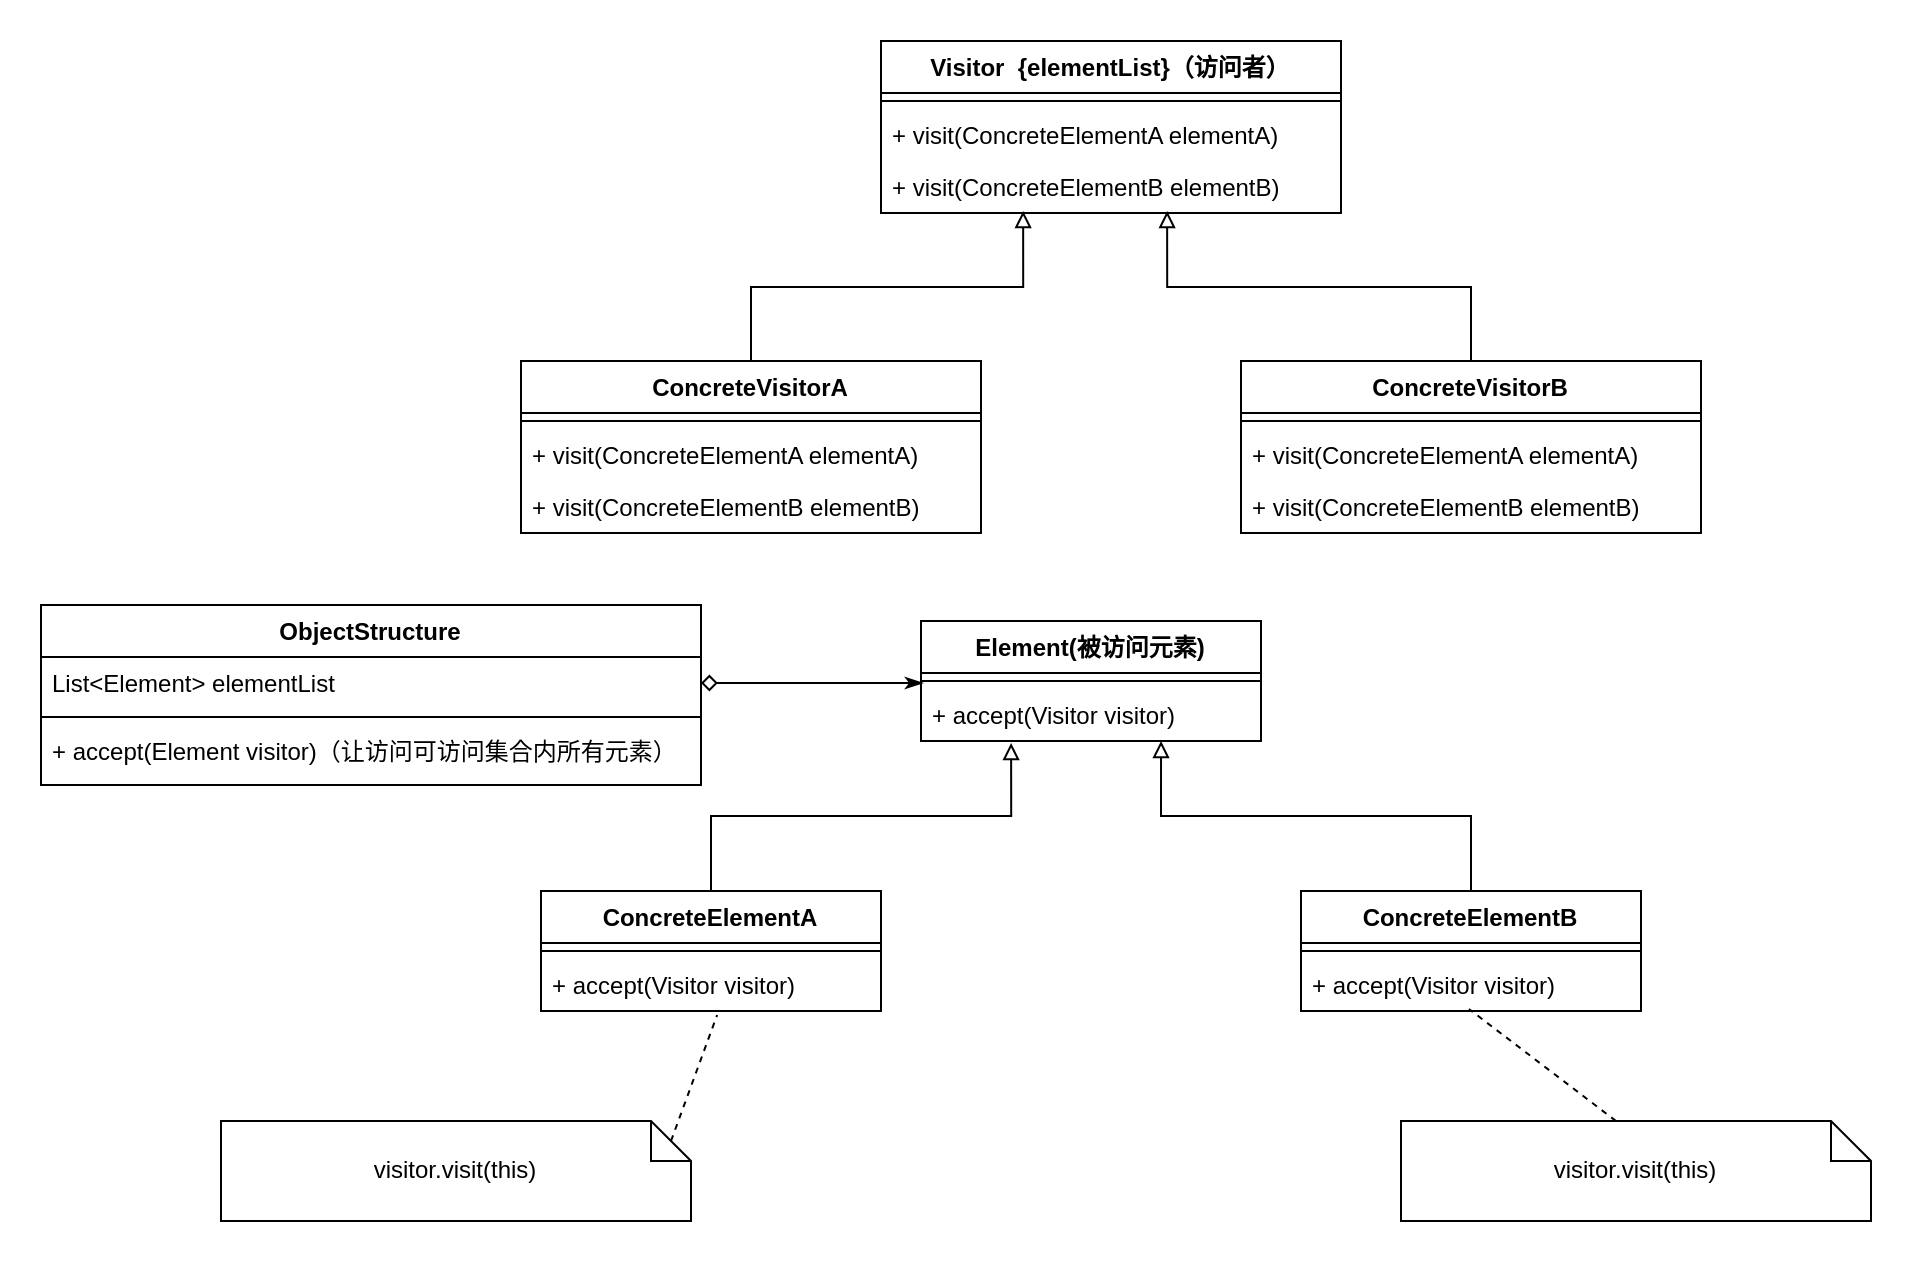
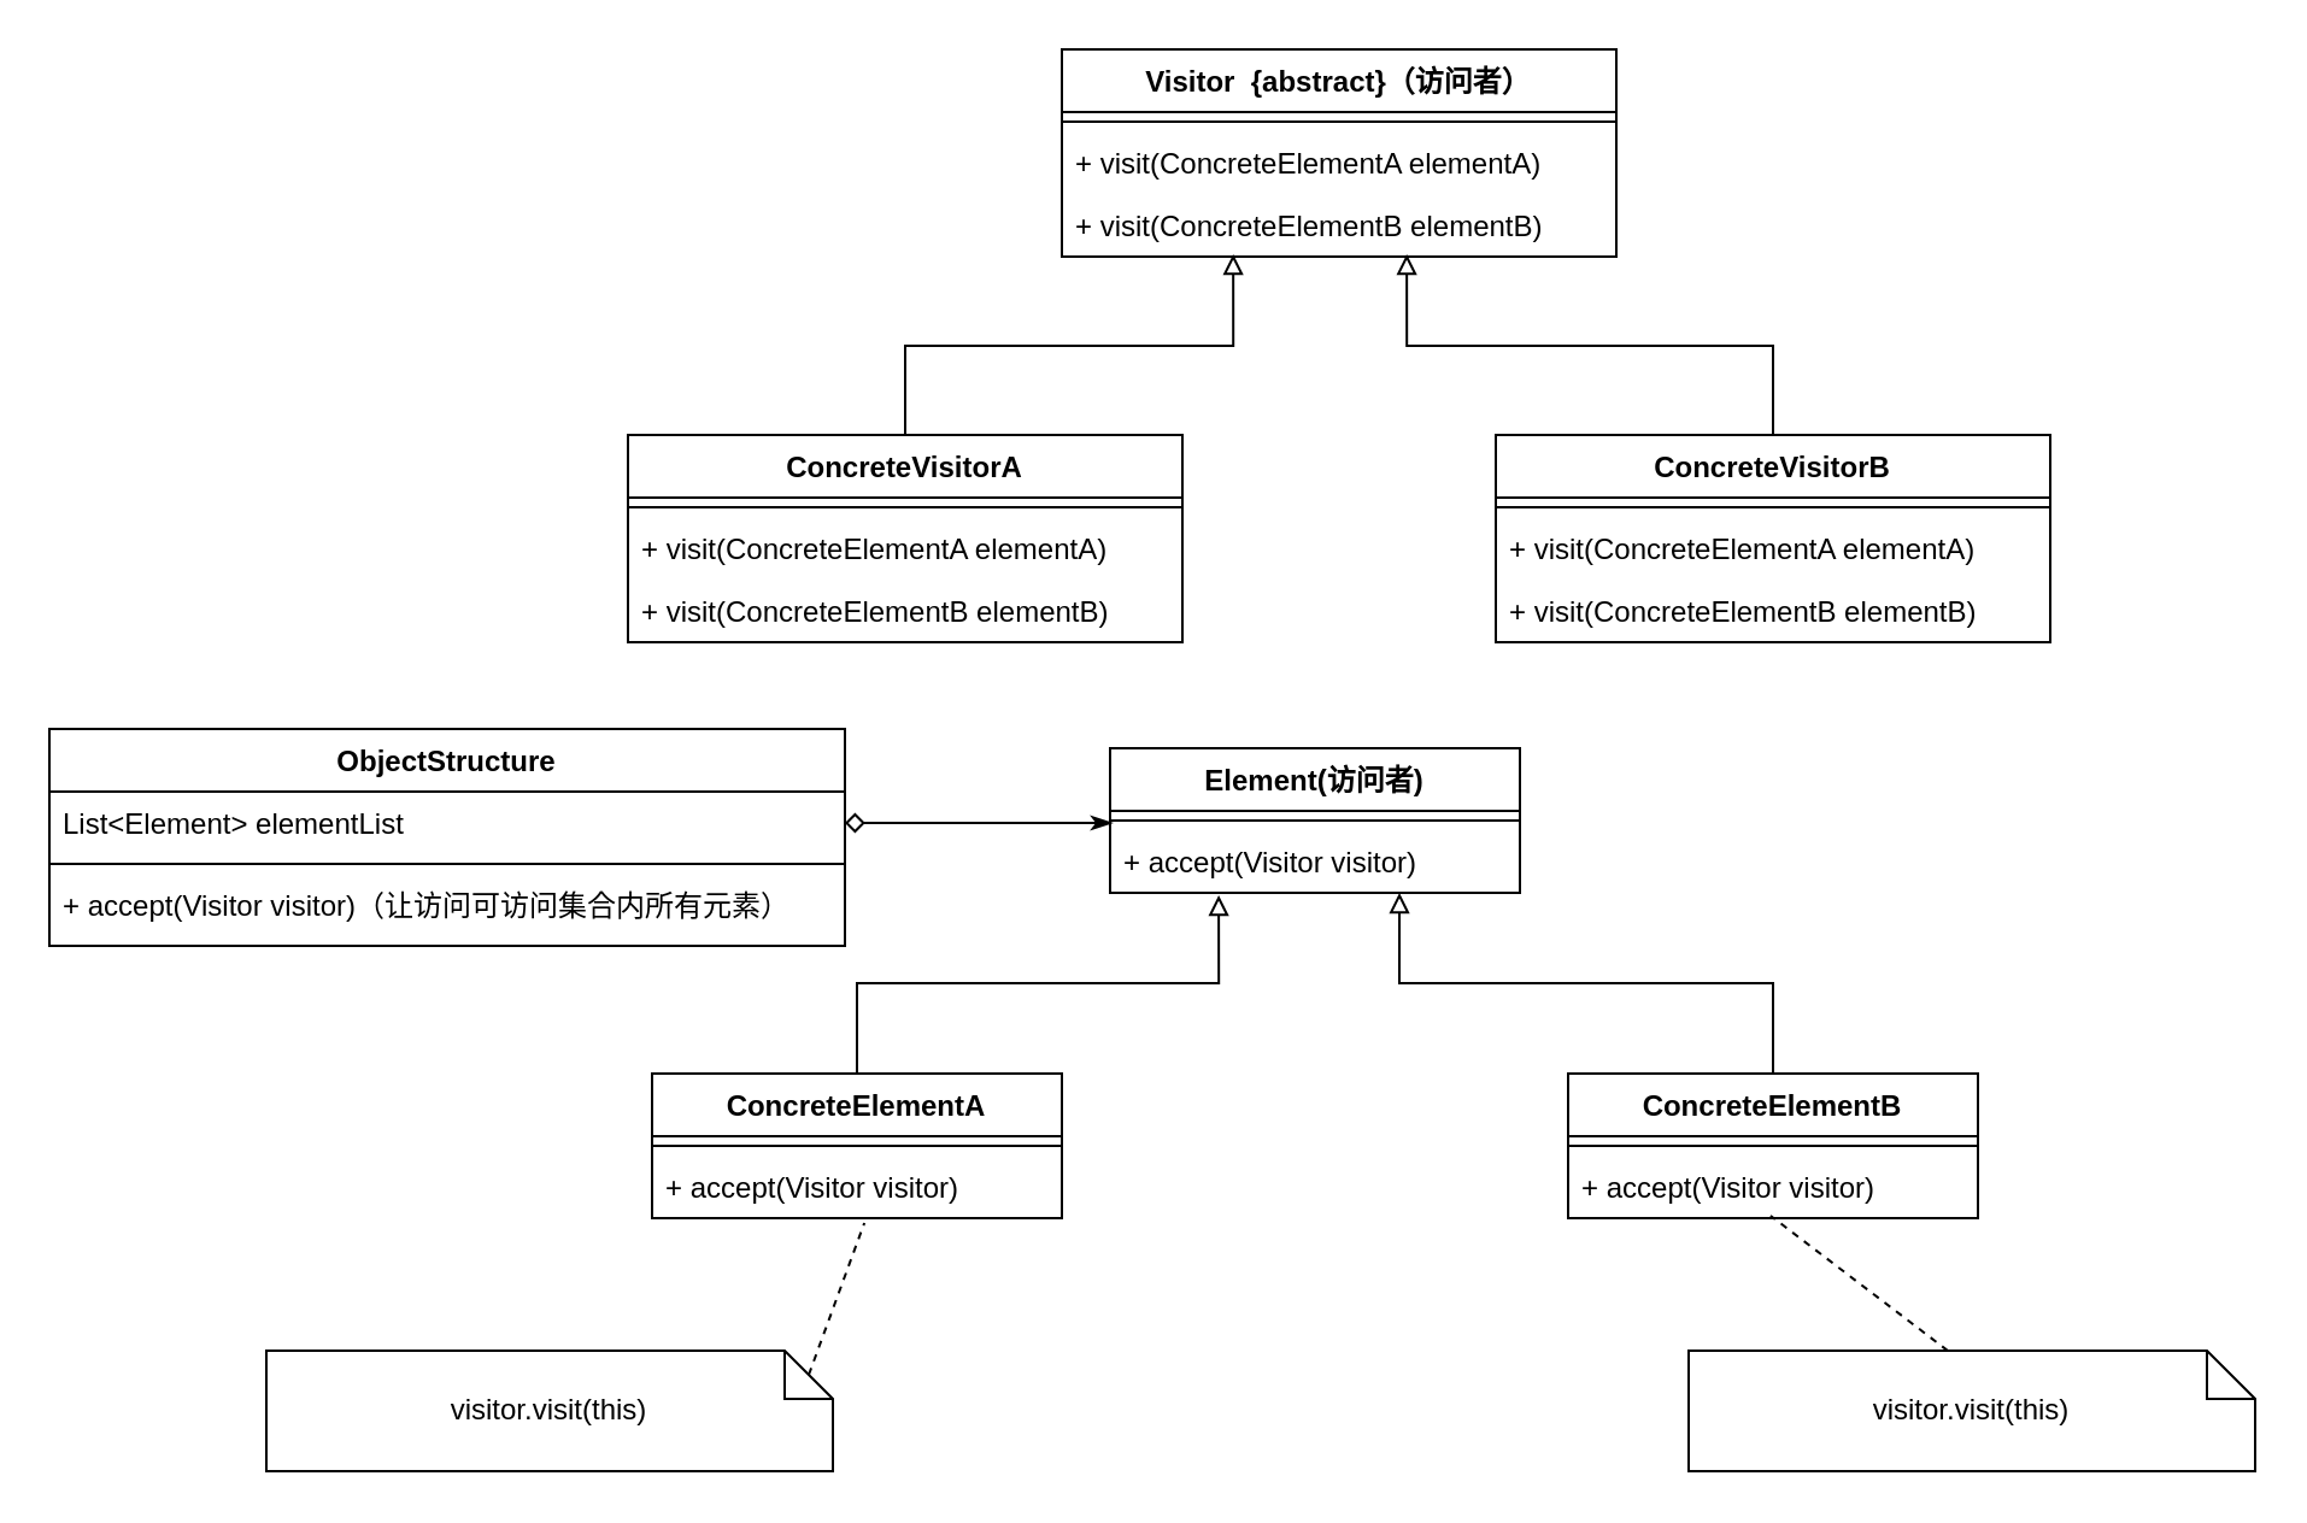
  <mxCell id="0" />
  <mxCell id="1" parent="0" />
- <mxCell id="2" value="Visitor  {elementList}（访问者）" style="swimlane;fontStyle=1;align=center;verticalAlign=top;childLayout=stackLayout;horizontal=1;startSize=26;horizontalStack=0;resizeParent=1;resizeParentMax=0;resizeLast=0;collapsible=1;marginBottom=0;" parent="1" vertex="1"><mxGeometry x="440" y="20" width="230" height="86" as="geometry" /></mxCell>
+ <mxCell id="2" value="Visitor  {abstract}（访问者）" style="swimlane;fontStyle=1;align=center;verticalAlign=top;childLayout=stackLayout;horizontal=1;startSize=26;horizontalStack=0;resizeParent=1;resizeParentMax=0;resizeLast=0;collapsible=1;marginBottom=0;" parent="1" vertex="1"><mxGeometry x="440" y="20" width="230" height="86" as="geometry" /></mxCell>
  <mxCell id="3" value="" style="line;strokeWidth=1;fillColor=none;align=left;verticalAlign=middle;spacingTop=-1;spacingLeft=3;spacingRight=3;rotatable=0;labelPosition=right;points=[];portConstraint=eastwest;" parent="2" vertex="1"><mxGeometry y="26" width="230" height="8" as="geometry" /></mxCell>
  <mxCell id="4" value="+ visit(ConcreteElementA elementA)" style="text;strokeColor=none;fillColor=none;align=left;verticalAlign=top;spacingLeft=4;spacingRight=4;overflow=hidden;rotatable=0;points=[[0,0.5],[1,0.5]];portConstraint=eastwest;" parent="2" vertex="1"><mxGeometry y="34" width="230" height="26" as="geometry" /></mxCell>
  <mxCell id="5" value="+ visit(ConcreteElementB elementB)" style="text;strokeColor=none;fillColor=none;align=left;verticalAlign=top;spacingLeft=4;spacingRight=4;overflow=hidden;rotatable=0;points=[[0,0.5],[1,0.5]];portConstraint=eastwest;" parent="2" vertex="1"><mxGeometry y="60" width="230" height="26" as="geometry" /></mxCell>
- <mxCell id="6" value="Element(被访问元素)" style="swimlane;fontStyle=1;align=center;verticalAlign=top;childLayout=stackLayout;horizontal=1;startSize=26;horizontalStack=0;resizeParent=1;resizeParentMax=0;resizeLast=0;collapsible=1;marginBottom=0;" parent="1" vertex="1"><mxGeometry x="460" y="310" width="170" height="60" as="geometry" /></mxCell>
+ <mxCell id="6" value="Element(访问者)" style="swimlane;fontStyle=1;align=center;verticalAlign=top;childLayout=stackLayout;horizontal=1;startSize=26;horizontalStack=0;resizeParent=1;resizeParentMax=0;resizeLast=0;collapsible=1;marginBottom=0;" parent="1" vertex="1"><mxGeometry x="460" y="310" width="170" height="60" as="geometry" /></mxCell>
  <mxCell id="7" value="" style="line;strokeWidth=1;fillColor=none;align=left;verticalAlign=middle;spacingTop=-1;spacingLeft=3;spacingRight=3;rotatable=0;labelPosition=right;points=[];portConstraint=eastwest;" parent="6" vertex="1"><mxGeometry y="26" width="170" height="8" as="geometry" /></mxCell>
  <mxCell id="8" value="+ accept(Visitor visitor)" style="text;strokeColor=none;fillColor=none;align=left;verticalAlign=top;spacingLeft=4;spacingRight=4;overflow=hidden;rotatable=0;points=[[0,0.5],[1,0.5]];portConstraint=eastwest;" parent="6" vertex="1"><mxGeometry y="34" width="170" height="26" as="geometry" /></mxCell>
  <mxCell id="9" style="edgeStyle=orthogonalEdgeStyle;rounded=0;orthogonalLoop=1;jettySize=auto;html=1;exitX=0.5;exitY=0;exitDx=0;exitDy=0;entryX=0.265;entryY=1.038;entryDx=0;entryDy=0;entryPerimeter=0;endArrow=block;endFill=0;" parent="1" source="10" target="8" edge="1"><mxGeometry relative="1" as="geometry" /></mxCell>
  <mxCell id="10" value="ConcreteElementA" style="swimlane;fontStyle=1;align=center;verticalAlign=top;childLayout=stackLayout;horizontal=1;startSize=26;horizontalStack=0;resizeParent=1;resizeParentMax=0;resizeLast=0;collapsible=1;marginBottom=0;" parent="1" vertex="1"><mxGeometry x="270" y="445" width="170" height="60" as="geometry" /></mxCell>
  <mxCell id="11" value="" style="line;strokeWidth=1;fillColor=none;align=left;verticalAlign=middle;spacingTop=-1;spacingLeft=3;spacingRight=3;rotatable=0;labelPosition=right;points=[];portConstraint=eastwest;" parent="10" vertex="1"><mxGeometry y="26" width="170" height="8" as="geometry" /></mxCell>
  <mxCell id="12" value="+ accept(Visitor visitor)" style="text;strokeColor=none;fillColor=none;align=left;verticalAlign=top;spacingLeft=4;spacingRight=4;overflow=hidden;rotatable=0;points=[[0,0.5],[1,0.5]];portConstraint=eastwest;" parent="10" vertex="1"><mxGeometry y="34" width="170" height="26" as="geometry" /></mxCell>
  <mxCell id="13" style="edgeStyle=orthogonalEdgeStyle;rounded=0;orthogonalLoop=1;jettySize=auto;html=1;exitX=0.5;exitY=0;exitDx=0;exitDy=0;entryX=0.706;entryY=1;entryDx=0;entryDy=0;entryPerimeter=0;endArrow=block;endFill=0;" parent="1" source="14" target="8" edge="1"><mxGeometry relative="1" as="geometry" /></mxCell>
  <mxCell id="14" value="ConcreteElementB" style="swimlane;fontStyle=1;align=center;verticalAlign=top;childLayout=stackLayout;horizontal=1;startSize=26;horizontalStack=0;resizeParent=1;resizeParentMax=0;resizeLast=0;collapsible=1;marginBottom=0;" parent="1" vertex="1"><mxGeometry x="650" y="445" width="170" height="60" as="geometry" /></mxCell>
  <mxCell id="15" value="" style="line;strokeWidth=1;fillColor=none;align=left;verticalAlign=middle;spacingTop=-1;spacingLeft=3;spacingRight=3;rotatable=0;labelPosition=right;points=[];portConstraint=eastwest;" parent="14" vertex="1"><mxGeometry y="26" width="170" height="8" as="geometry" /></mxCell>
  <mxCell id="16" value="+ accept(Visitor visitor)" style="text;strokeColor=none;fillColor=none;align=left;verticalAlign=top;spacingLeft=4;spacingRight=4;overflow=hidden;rotatable=0;points=[[0,0.5],[1,0.5]];portConstraint=eastwest;" parent="14" vertex="1"><mxGeometry y="34" width="170" height="26" as="geometry" /></mxCell>
  <mxCell id="17" value="ObjectStructure" style="swimlane;fontStyle=1;align=center;verticalAlign=top;childLayout=stackLayout;horizontal=1;startSize=26;horizontalStack=0;resizeParent=1;resizeParentMax=0;resizeLast=0;collapsible=1;marginBottom=0;" parent="1" vertex="1"><mxGeometry x="20" y="302" width="330" height="90" as="geometry" /></mxCell>
  <mxCell id="18" value="List&lt;Element&gt; elementList" style="text;strokeColor=none;fillColor=none;align=left;verticalAlign=top;spacingLeft=4;spacingRight=4;overflow=hidden;rotatable=0;points=[[0,0.5],[1,0.5]];portConstraint=eastwest;" parent="17" vertex="1"><mxGeometry y="26" width="330" height="26" as="geometry" /></mxCell>
  <mxCell id="19" value="" style="line;strokeWidth=1;fillColor=none;align=left;verticalAlign=middle;spacingTop=-1;spacingLeft=3;spacingRight=3;rotatable=0;labelPosition=right;points=[];portConstraint=eastwest;" parent="17" vertex="1"><mxGeometry y="52" width="330" height="8" as="geometry" /></mxCell>
- <mxCell id="20" value="+ accept(Element visitor)（让访问可访问集合内所有元素）" style="text;strokeColor=none;fillColor=none;align=left;verticalAlign=top;spacingLeft=4;spacingRight=4;overflow=hidden;rotatable=0;points=[[0,0.5],[1,0.5]];portConstraint=eastwest;" vertex="1" parent="17"><mxGeometry y="60" width="330" height="30" as="geometry" /></mxCell>
+ <mxCell id="20" value="+ accept(Visitor visitor)（让访问可访问集合内所有元素）" style="text;strokeColor=none;fillColor=none;align=left;verticalAlign=top;spacingLeft=4;spacingRight=4;overflow=hidden;rotatable=0;points=[[0,0.5],[1,0.5]];portConstraint=eastwest;" vertex="1" parent="17"><mxGeometry y="60" width="330" height="30" as="geometry" /></mxCell>
  <mxCell id="21" style="edgeStyle=orthogonalEdgeStyle;rounded=0;orthogonalLoop=1;jettySize=auto;html=1;exitX=1;exitY=0.5;exitDx=0;exitDy=0;entryX=0.006;entryY=0.625;entryDx=0;entryDy=0;entryPerimeter=0;endArrow=classicThin;endFill=1;startArrow=diamond;startFill=0;" parent="1" source="18" target="7" edge="1"><mxGeometry relative="1" as="geometry" /></mxCell>
  <mxCell id="22" value="visitor.visit(this)" style="shape=note;size=20;whiteSpace=wrap;html=1;" parent="1" vertex="1"><mxGeometry x="110" y="560" width="235" height="50" as="geometry" /></mxCell>
  <mxCell id="23" value="visitor.visit(this)" style="shape=note;size=20;whiteSpace=wrap;html=1;" parent="1" vertex="1"><mxGeometry x="700" y="560" width="235" height="50" as="geometry" /></mxCell>
  <mxCell id="24" value="" style="endArrow=none;html=1;exitX=0;exitY=0;exitDx=225;exitDy=10;exitPerimeter=0;entryX=0.518;entryY=1.077;entryDx=0;entryDy=0;entryPerimeter=0;dashed=1;" parent="1" source="22" target="12" edge="1"><mxGeometry width="50" height="50" relative="1" as="geometry"><mxPoint x="340" y="580" as="sourcePoint" /><mxPoint x="390" y="530" as="targetPoint" /></mxGeometry></mxCell>
  <mxCell id="25" value="" style="endArrow=none;html=1;dashed=1;exitX=0;exitY=0;exitDx=107.5;exitDy=0;exitPerimeter=0;entryX=0.494;entryY=0.962;entryDx=0;entryDy=0;entryPerimeter=0;" parent="1" source="23" target="16" edge="1"><mxGeometry width="50" height="50" relative="1" as="geometry"><mxPoint x="670" y="590" as="sourcePoint" /><mxPoint x="720" y="540" as="targetPoint" /></mxGeometry></mxCell>
  <mxCell id="26" style="edgeStyle=orthogonalEdgeStyle;rounded=0;orthogonalLoop=1;jettySize=auto;html=1;exitX=0.5;exitY=0;exitDx=0;exitDy=0;entryX=0.309;entryY=0.962;entryDx=0;entryDy=0;entryPerimeter=0;endArrow=block;endFill=0;" parent="1" source="27" target="5" edge="1"><mxGeometry relative="1" as="geometry" /></mxCell>
  <mxCell id="27" value="ConcreteVisitorA" style="swimlane;fontStyle=1;align=center;verticalAlign=top;childLayout=stackLayout;horizontal=1;startSize=26;horizontalStack=0;resizeParent=1;resizeParentMax=0;resizeLast=0;collapsible=1;marginBottom=0;" parent="1" vertex="1"><mxGeometry x="260" y="180" width="230" height="86" as="geometry" /></mxCell>
  <mxCell id="28" value="" style="line;strokeWidth=1;fillColor=none;align=left;verticalAlign=middle;spacingTop=-1;spacingLeft=3;spacingRight=3;rotatable=0;labelPosition=right;points=[];portConstraint=eastwest;" parent="27" vertex="1"><mxGeometry y="26" width="230" height="8" as="geometry" /></mxCell>
  <mxCell id="29" value="+ visit(ConcreteElementA elementA)" style="text;strokeColor=none;fillColor=none;align=left;verticalAlign=top;spacingLeft=4;spacingRight=4;overflow=hidden;rotatable=0;points=[[0,0.5],[1,0.5]];portConstraint=eastwest;" parent="27" vertex="1"><mxGeometry y="34" width="230" height="26" as="geometry" /></mxCell>
  <mxCell id="30" value="+ visit(ConcreteElementB elementB)" style="text;strokeColor=none;fillColor=none;align=left;verticalAlign=top;spacingLeft=4;spacingRight=4;overflow=hidden;rotatable=0;points=[[0,0.5],[1,0.5]];portConstraint=eastwest;" parent="27" vertex="1"><mxGeometry y="60" width="230" height="26" as="geometry" /></mxCell>
  <mxCell id="31" style="edgeStyle=orthogonalEdgeStyle;rounded=0;orthogonalLoop=1;jettySize=auto;html=1;exitX=0.5;exitY=0;exitDx=0;exitDy=0;entryX=0.622;entryY=0.962;entryDx=0;entryDy=0;entryPerimeter=0;endArrow=block;endFill=0;" parent="1" source="32" target="5" edge="1"><mxGeometry relative="1" as="geometry" /></mxCell>
  <mxCell id="32" value="ConcreteVisitorB" style="swimlane;fontStyle=1;align=center;verticalAlign=top;childLayout=stackLayout;horizontal=1;startSize=26;horizontalStack=0;resizeParent=1;resizeParentMax=0;resizeLast=0;collapsible=1;marginBottom=0;" parent="1" vertex="1"><mxGeometry x="620" y="180" width="230" height="86" as="geometry" /></mxCell>
  <mxCell id="33" value="" style="line;strokeWidth=1;fillColor=none;align=left;verticalAlign=middle;spacingTop=-1;spacingLeft=3;spacingRight=3;rotatable=0;labelPosition=right;points=[];portConstraint=eastwest;" parent="32" vertex="1"><mxGeometry y="26" width="230" height="8" as="geometry" /></mxCell>
  <mxCell id="34" value="+ visit(ConcreteElementA elementA)" style="text;strokeColor=none;fillColor=none;align=left;verticalAlign=top;spacingLeft=4;spacingRight=4;overflow=hidden;rotatable=0;points=[[0,0.5],[1,0.5]];portConstraint=eastwest;" parent="32" vertex="1"><mxGeometry y="34" width="230" height="26" as="geometry" /></mxCell>
  <mxCell id="35" value="+ visit(ConcreteElementB elementB)" style="text;strokeColor=none;fillColor=none;align=left;verticalAlign=top;spacingLeft=4;spacingRight=4;overflow=hidden;rotatable=0;points=[[0,0.5],[1,0.5]];portConstraint=eastwest;" parent="32" vertex="1"><mxGeometry y="60" width="230" height="26" as="geometry" /></mxCell>
